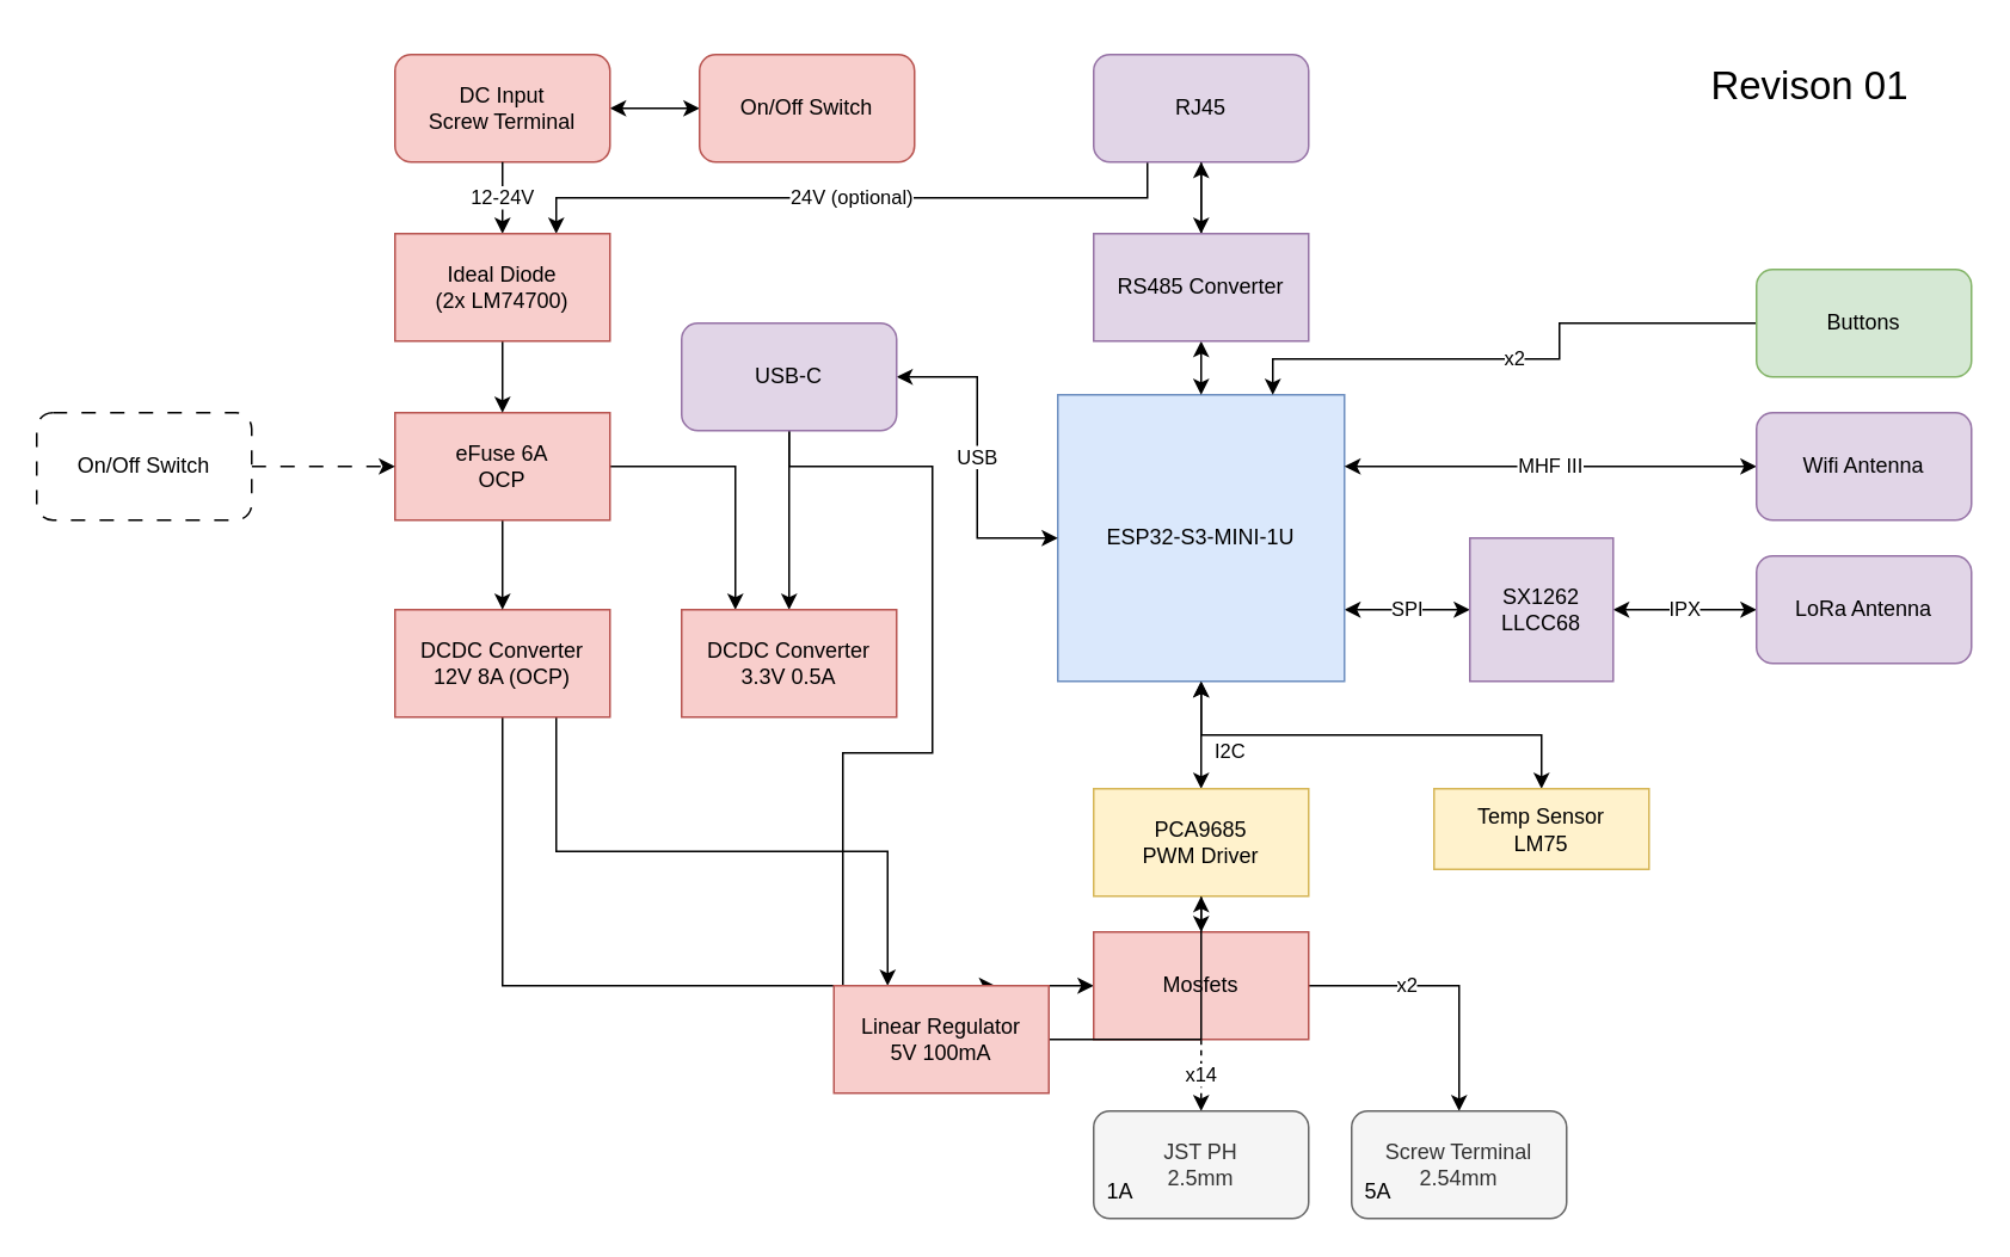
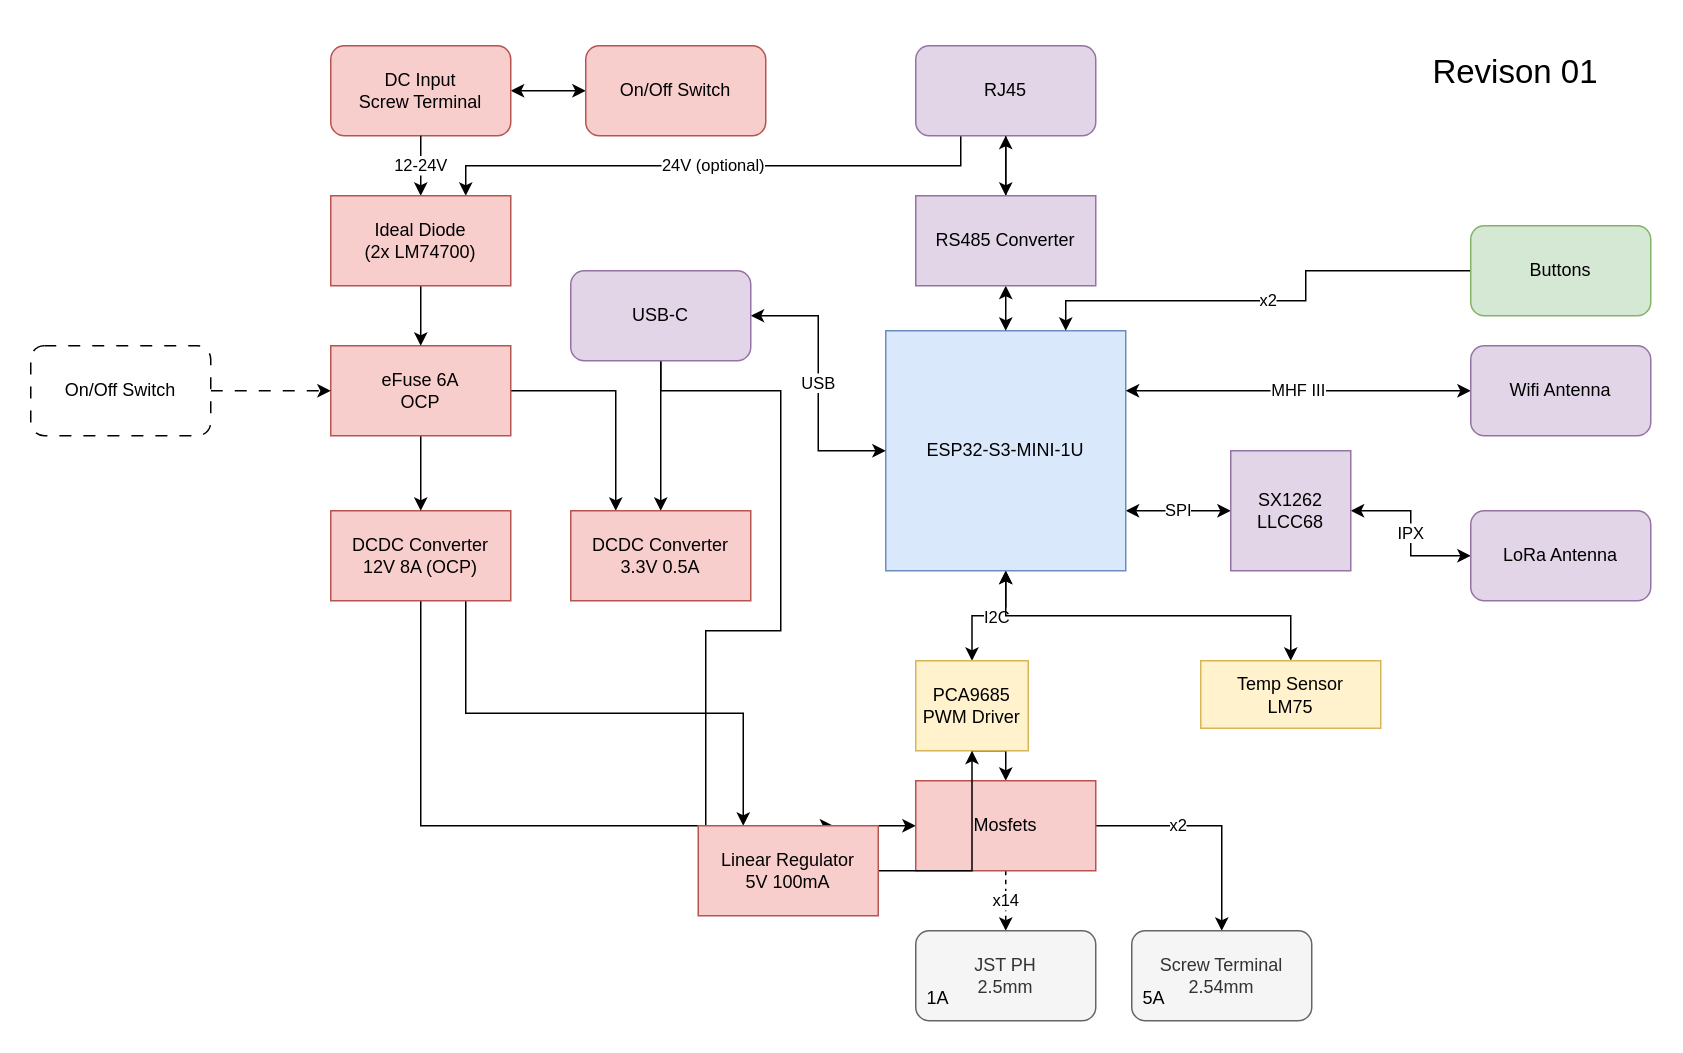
  <mxCell id="0" />
  <mxCell id="1" parent="0" />
  <mxCell id="2" value="SPI" style="edgeStyle=orthogonalEdgeStyle;rounded=0;orthogonalLoop=1;jettySize=auto;html=1;exitX=1;exitY=0.75;exitDx=0;exitDy=0;startArrow=classic;startFill=1;" parent="1" source="4" target="6" edge="1"><mxGeometry relative="1" as="geometry" /></mxCell>
  <mxCell id="3" value="I2C" style="edgeStyle=orthogonalEdgeStyle;rounded=0;orthogonalLoop=1;jettySize=auto;html=1;exitX=0.5;exitY=1;exitDx=0;exitDy=0;entryX=0.5;entryY=0;entryDx=0;entryDy=0;startArrow=classic;startFill=1;" parent="1" source="4" target="23" edge="1"><mxGeometry x="0.286" y="16" relative="1" as="geometry"><mxPoint as="offset" /></mxGeometry></mxCell>
  <mxCell id="4" value="ESP32-S3-MINI-1U" style="whiteSpace=wrap;html=1;aspect=fixed;fillColor=#dae8fc;strokeColor=#6c8ebf;" parent="1" vertex="1"><mxGeometry x="590" y="220" width="160" height="160" as="geometry" /></mxCell>
  <mxCell id="5" value="IPX" style="edgeStyle=orthogonalEdgeStyle;rounded=0;orthogonalLoop=1;jettySize=auto;html=1;exitX=1;exitY=0.5;exitDx=0;exitDy=0;startArrow=classic;startFill=1;" parent="1" source="6" target="29" edge="1"><mxGeometry relative="1" as="geometry" /></mxCell>
  <mxCell id="6" value="SX1262&lt;div&gt;LLCC68&lt;/div&gt;" style="whiteSpace=wrap;html=1;aspect=fixed;fillColor=#e1d5e7;strokeColor=#9673a6;" parent="1" vertex="1"><mxGeometry x="820" y="300" width="80" height="80" as="geometry" /></mxCell>
  <mxCell id="7" value="USB" style="edgeStyle=orthogonalEdgeStyle;rounded=0;orthogonalLoop=1;jettySize=auto;html=1;exitX=1;exitY=0.5;exitDx=0;exitDy=0;startArrow=classic;startFill=1;" parent="1" source="10" target="4" edge="1"><mxGeometry relative="1" as="geometry"><mxPoint x="400" y="354" as="targetPoint" /></mxGeometry></mxCell>
  <mxCell id="8" style="edgeStyle=orthogonalEdgeStyle;rounded=0;orthogonalLoop=1;jettySize=auto;html=1;exitX=0.5;exitY=1;exitDx=0;exitDy=0;entryX=0.5;entryY=0;entryDx=0;entryDy=0;" parent="1" source="10" target="41" edge="1"><mxGeometry relative="1" as="geometry" /></mxCell>
  <mxCell id="9" style="edgeStyle=orthogonalEdgeStyle;rounded=0;orthogonalLoop=1;jettySize=auto;html=1;exitX=0.5;exitY=1;exitDx=0;exitDy=0;entryX=0.75;entryY=0;entryDx=0;entryDy=0;" parent="1" source="10" target="43" edge="1"><mxGeometry relative="1" as="geometry"><Array as="points"><mxPoint x="440" y="260" /><mxPoint x="520" y="260" /><mxPoint x="520" y="420" /><mxPoint x="470" y="420" /></Array></mxGeometry></mxCell>
  <mxCell id="10" value="USB-C" style="rounded=1;whiteSpace=wrap;html=1;fillColor=#e1d5e7;strokeColor=#9673a6;" parent="1" vertex="1"><mxGeometry x="380" y="180" width="120" height="60" as="geometry" /></mxCell>
  <mxCell id="11" style="edgeStyle=orthogonalEdgeStyle;rounded=0;orthogonalLoop=1;jettySize=auto;html=1;exitX=0.5;exitY=1;exitDx=0;exitDy=0;entryX=0.5;entryY=0;entryDx=0;entryDy=0;" parent="1" source="13" target="16" edge="1"><mxGeometry relative="1" as="geometry" /></mxCell>
  <mxCell id="12" value="24V (optional)" style="edgeStyle=orthogonalEdgeStyle;rounded=0;orthogonalLoop=1;jettySize=auto;html=1;exitX=0.25;exitY=1;exitDx=0;exitDy=0;entryX=0.75;entryY=0;entryDx=0;entryDy=0;" parent="1" source="13" target="48" edge="1"><mxGeometry relative="1" as="geometry"><Array as="points"><mxPoint x="640" y="110" /><mxPoint x="310" y="110" /></Array><mxPoint x="320" y="150" as="targetPoint" /></mxGeometry></mxCell>
  <mxCell id="13" value="RJ45" style="rounded=1;whiteSpace=wrap;html=1;fillColor=#e1d5e7;strokeColor=#9673a6;" parent="1" vertex="1"><mxGeometry x="610" y="30" width="120" height="60" as="geometry" /></mxCell>
  <mxCell id="14" style="edgeStyle=orthogonalEdgeStyle;rounded=0;orthogonalLoop=1;jettySize=auto;html=1;exitX=0.5;exitY=1;exitDx=0;exitDy=0;entryX=0.5;entryY=0;entryDx=0;entryDy=0;startArrow=classic;startFill=1;" parent="1" source="16" target="4" edge="1"><mxGeometry relative="1" as="geometry" /></mxCell>
  <mxCell id="15" value="" style="edgeStyle=orthogonalEdgeStyle;rounded=0;orthogonalLoop=1;jettySize=auto;html=1;" parent="1" source="16" target="13" edge="1"><mxGeometry relative="1" as="geometry" /></mxCell>
  <mxCell id="16" value="RS485 Converter" style="rounded=0;whiteSpace=wrap;html=1;fillColor=#e1d5e7;strokeColor=#9673a6;" parent="1" vertex="1"><mxGeometry x="610" y="130" width="120" height="60" as="geometry" /></mxCell>
  <mxCell id="17" style="edgeStyle=orthogonalEdgeStyle;rounded=0;orthogonalLoop=1;jettySize=auto;html=1;exitX=1;exitY=0.5;exitDx=0;exitDy=0;entryX=0;entryY=0.5;entryDx=0;entryDy=0;startArrow=classic;startFill=1;" parent="1" source="18" target="36" edge="1"><mxGeometry relative="1" as="geometry" /></mxCell>
  <mxCell id="18" value="DC Input&lt;div&gt;Screw Terminal&lt;/div&gt;" style="rounded=1;whiteSpace=wrap;html=1;fillColor=#f8cecc;strokeColor=#b85450;" parent="1" vertex="1"><mxGeometry x="220" y="30" width="120" height="60" as="geometry" /></mxCell>
  <mxCell id="19" style="edgeStyle=orthogonalEdgeStyle;rounded=0;orthogonalLoop=1;jettySize=auto;html=1;exitX=0.5;exitY=1;exitDx=0;exitDy=0;entryX=0;entryY=0.5;entryDx=0;entryDy=0;" parent="1" source="21" target="26" edge="1"><mxGeometry relative="1" as="geometry"><Array as="points"><mxPoint x="280" y="550" /></Array></mxGeometry></mxCell>
  <mxCell id="20" style="edgeStyle=orthogonalEdgeStyle;rounded=0;orthogonalLoop=1;jettySize=auto;html=1;exitX=0.75;exitY=1;exitDx=0;exitDy=0;entryX=0.25;entryY=0;entryDx=0;entryDy=0;" parent="1" source="21" target="43" edge="1"><mxGeometry relative="1" as="geometry" /></mxCell>
  <mxCell id="21" value="DCDC Converter&lt;div&gt;12V 8A (OCP)&lt;/div&gt;" style="rounded=0;whiteSpace=wrap;html=1;fillColor=#f8cecc;strokeColor=#b85450;" parent="1" vertex="1"><mxGeometry x="220" y="340" width="120" height="60" as="geometry" /></mxCell>
  <mxCell id="22" style="edgeStyle=orthogonalEdgeStyle;rounded=0;orthogonalLoop=1;jettySize=auto;html=1;exitX=0.5;exitY=1;exitDx=0;exitDy=0;entryX=0.5;entryY=0;entryDx=0;entryDy=0;" parent="1" source="23" target="26" edge="1"><mxGeometry relative="1" as="geometry" /></mxCell>
- <mxCell id="23" value="PCA9685&lt;br&gt;&lt;div&gt;PWM Driver&lt;/div&gt;" style="rounded=0;whiteSpace=wrap;html=1;fillColor=#fff2cc;strokeColor=#d6b656;" parent="1" vertex="1"><mxGeometry x="610" y="440" width="120" height="60" as="geometry" /></mxCell>
+ <mxCell id="23" value="PCA9685&lt;br&gt;&lt;div&gt;PWM Driver&lt;/div&gt;" style="rounded=0;whiteSpace=wrap;html=1;fillColor=#fff2cc;strokeColor=#d6b656;" parent="1" vertex="1"><mxGeometry x="610" y="440" width="75" height="60" as="geometry" /></mxCell>
  <mxCell id="24" value="x14" style="edgeStyle=orthogonalEdgeStyle;rounded=0;orthogonalLoop=1;jettySize=auto;html=1;startArrow=none;startFill=0;dashed=1;" parent="1" source="26" target="27" edge="1"><mxGeometry relative="1" as="geometry" /></mxCell>
  <mxCell id="25" value="x2" style="edgeStyle=orthogonalEdgeStyle;rounded=0;orthogonalLoop=1;jettySize=auto;html=1;startArrow=none;startFill=0;" parent="1" source="26" target="28" edge="1"><mxGeometry x="-0.292" relative="1" as="geometry"><mxPoint as="offset" /></mxGeometry></mxCell>
  <mxCell id="26" value="Mosfets" style="rounded=0;whiteSpace=wrap;html=1;fillColor=#f8cecc;strokeColor=#b85450;" parent="1" vertex="1"><mxGeometry x="610" y="520" width="120" height="60" as="geometry" /></mxCell>
  <mxCell id="27" value="JST PH&lt;div&gt;2.5mm&lt;/div&gt;" style="rounded=1;whiteSpace=wrap;html=1;fillColor=#f5f5f5;strokeColor=#666666;fontColor=#333333;" parent="1" vertex="1"><mxGeometry x="610" y="620" width="120" height="60" as="geometry" /></mxCell>
  <mxCell id="28" value="Screw Terminal&lt;div&gt;2.54mm&lt;/div&gt;" style="rounded=1;whiteSpace=wrap;html=1;fillColor=#f5f5f5;strokeColor=#666666;fontColor=#333333;" parent="1" vertex="1"><mxGeometry x="754" y="620" width="120" height="60" as="geometry" /></mxCell>
- <mxCell id="29" value="LoRa Antenna" style="rounded=1;whiteSpace=wrap;html=1;fillColor=#e1d5e7;strokeColor=#9673a6;" parent="1" vertex="1"><mxGeometry x="980" y="310" width="120" height="60" as="geometry" /></mxCell>
+ <mxCell id="29" value="LoRa Antenna" style="rounded=1;whiteSpace=wrap;html=1;fillColor=#e1d5e7;strokeColor=#9673a6;" parent="1" vertex="1"><mxGeometry x="980" y="340" width="120" height="60" as="geometry" /></mxCell>
  <mxCell id="30" value="MHF III" style="edgeStyle=orthogonalEdgeStyle;rounded=0;orthogonalLoop=1;jettySize=auto;html=1;exitX=0;exitY=0.5;exitDx=0;exitDy=0;entryX=1;entryY=0.25;entryDx=0;entryDy=0;startArrow=classic;startFill=1;" parent="1" source="31" target="4" edge="1"><mxGeometry relative="1" as="geometry"><Array as="points"><mxPoint x="890" y="260" /><mxPoint x="890" y="260" /></Array><mxPoint as="offset" /></mxGeometry></mxCell>
  <mxCell id="31" value="Wifi Antenna" style="rounded=1;whiteSpace=wrap;html=1;fillColor=#e1d5e7;strokeColor=#9673a6;" parent="1" vertex="1"><mxGeometry x="980" y="230" width="120" height="60" as="geometry" /></mxCell>
  <mxCell id="32" style="edgeStyle=orthogonalEdgeStyle;rounded=0;orthogonalLoop=1;jettySize=auto;html=1;entryX=0.5;entryY=0;entryDx=0;entryDy=0;exitX=0.5;exitY=1;exitDx=0;exitDy=0;" parent="1" source="34" target="21" edge="1"><mxGeometry relative="1" as="geometry"><mxPoint x="330" y="180" as="sourcePoint" /></mxGeometry></mxCell>
  <mxCell id="33" style="edgeStyle=orthogonalEdgeStyle;rounded=0;orthogonalLoop=1;jettySize=auto;html=1;exitX=1;exitY=0.5;exitDx=0;exitDy=0;entryX=0.25;entryY=0;entryDx=0;entryDy=0;" parent="1" source="34" target="41" edge="1"><mxGeometry relative="1" as="geometry" /></mxCell>
  <mxCell id="34" value="&lt;div&gt;&lt;span style=&quot;background-color: initial;&quot;&gt;eFuse 6&lt;/span&gt;&lt;span style=&quot;background-color: initial;&quot;&gt;A&lt;/span&gt;&lt;br&gt;&lt;/div&gt;&lt;div&gt;&lt;span style=&quot;background-color: initial;&quot;&gt;OCP&lt;/span&gt;&lt;/div&gt;" style="rounded=0;whiteSpace=wrap;html=1;fillColor=#f8cecc;strokeColor=#b85450;" parent="1" vertex="1"><mxGeometry x="220" y="230" width="120" height="60" as="geometry" /></mxCell>
  <mxCell id="35" value="12-24V" style="edgeStyle=orthogonalEdgeStyle;rounded=0;orthogonalLoop=1;jettySize=auto;html=1;exitX=0.5;exitY=1;exitDx=0;exitDy=0;" parent="1" source="18" target="48" edge="1"><mxGeometry relative="1" as="geometry"><mxPoint x="260" y="140" as="targetPoint" /></mxGeometry></mxCell>
  <mxCell id="36" value="On/Off Switch" style="rounded=1;whiteSpace=wrap;html=1;fillColor=#f8cecc;strokeColor=#b85450;" parent="1" vertex="1"><mxGeometry x="390" y="30" width="120" height="60" as="geometry" /></mxCell>
  <mxCell id="37" style="edgeStyle=orthogonalEdgeStyle;rounded=0;orthogonalLoop=1;jettySize=auto;html=1;exitX=0.5;exitY=0;exitDx=0;exitDy=0;entryX=0.5;entryY=1;entryDx=0;entryDy=0;startArrow=classic;startFill=1;" parent="1" source="38" target="4" edge="1"><mxGeometry relative="1" as="geometry" /></mxCell>
  <mxCell id="38" value="Temp Sensor&lt;div&gt;LM75&lt;/div&gt;" style="rounded=0;whiteSpace=wrap;html=1;fillColor=#fff2cc;strokeColor=#d6b656;" parent="1" vertex="1"><mxGeometry x="800" y="440" width="120" height="45" as="geometry" /></mxCell>
  <mxCell id="39" value="1A" style="text;html=1;align=center;verticalAlign=middle;whiteSpace=wrap;rounded=0;" parent="1" vertex="1"><mxGeometry x="610" y="650" width="30" height="30" as="geometry" /></mxCell>
  <mxCell id="40" value="5A" style="text;html=1;align=center;verticalAlign=middle;whiteSpace=wrap;rounded=0;" parent="1" vertex="1"><mxGeometry x="754" y="650" width="30" height="30" as="geometry" /></mxCell>
  <mxCell id="41" value="DCDC Converter&lt;div&gt;3.3V 0.5A&lt;/div&gt;" style="rounded=0;whiteSpace=wrap;html=1;fillColor=#f8cecc;strokeColor=#b85450;" parent="1" vertex="1"><mxGeometry x="380" y="340" width="120" height="60" as="geometry" /></mxCell>
  <mxCell id="42" style="edgeStyle=orthogonalEdgeStyle;rounded=0;orthogonalLoop=1;jettySize=auto;html=1;exitX=1;exitY=0.5;exitDx=0;exitDy=0;" parent="1" source="43" target="23" edge="1"><mxGeometry relative="1" as="geometry" /></mxCell>
  <mxCell id="43" value="Linear Regulator&lt;div&gt;5V 100mA&lt;/div&gt;" style="rounded=0;whiteSpace=wrap;html=1;fillColor=#f8cecc;strokeColor=#b85450;" parent="1" vertex="1"><mxGeometry x="465" y="550" width="120" height="60" as="geometry" /></mxCell>
  <mxCell id="44" value="x2" style="edgeStyle=orthogonalEdgeStyle;rounded=0;orthogonalLoop=1;jettySize=auto;html=1;exitX=0;exitY=0.5;exitDx=0;exitDy=0;entryX=0.75;entryY=0;entryDx=0;entryDy=0;" parent="1" source="45" target="4" edge="1"><mxGeometry relative="1" as="geometry"><Array as="points"><mxPoint x="870" y="180" /><mxPoint x="870" y="200" /><mxPoint x="710" y="200" /></Array></mxGeometry></mxCell>
  <mxCell id="45" value="Buttons" style="rounded=1;whiteSpace=wrap;html=1;fillColor=#d5e8d4;strokeColor=#82b366;" parent="1" vertex="1"><mxGeometry x="980" y="150" width="120" height="60" as="geometry" /></mxCell>
  <mxCell id="46" value="Revison 01" style="text;html=1;align=center;verticalAlign=middle;whiteSpace=wrap;rounded=0;fontSize=22;" parent="1" vertex="1"><mxGeometry x="930" y="20" width="160" height="55" as="geometry" /></mxCell>
  <mxCell id="47" style="edgeStyle=orthogonalEdgeStyle;rounded=0;orthogonalLoop=1;jettySize=auto;html=1;exitX=0.5;exitY=1;exitDx=0;exitDy=0;entryX=0.5;entryY=0;entryDx=0;entryDy=0;" parent="1" source="48" target="34" edge="1"><mxGeometry relative="1" as="geometry" /></mxCell>
  <mxCell id="48" value="&lt;div&gt;Ideal Diode&lt;/div&gt;&lt;div&gt;(2x LM74700)&lt;/div&gt;" style="rounded=0;whiteSpace=wrap;html=1;fillColor=#f8cecc;strokeColor=#b85450;" parent="1" vertex="1"><mxGeometry x="220" y="130" width="120" height="60" as="geometry" /></mxCell>
  <mxCell id="49" style="edgeStyle=orthogonalEdgeStyle;rounded=0;orthogonalLoop=1;jettySize=auto;html=1;exitX=1;exitY=0.5;exitDx=0;exitDy=0;entryX=0;entryY=0.5;entryDx=0;entryDy=0;dashed=1;dashPattern=8 8;" edge="1" parent="1" source="50" target="34"><mxGeometry relative="1" as="geometry" /></mxCell>
  <mxCell id="50" value="On/Off Switch" style="rounded=1;whiteSpace=wrap;html=1;dashed=1;dashPattern=8 8;" vertex="1" parent="1"><mxGeometry x="20" y="230" width="120" height="60" as="geometry" /></mxCell>
